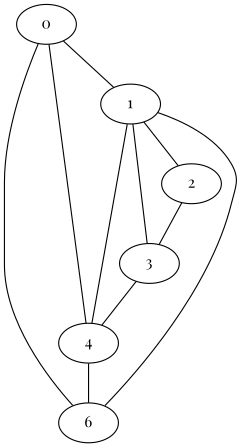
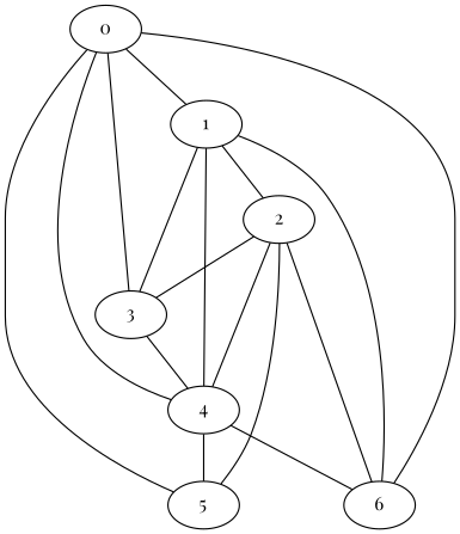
  graph {
    fontname="Playfair Display"
    node [fontname="Playfair Display"]
    edge [fontname="Playfair Display"]
    0
    1
    3
+   5
    4
    6
    2
    0 -- 1
+   0 -- 3
+   0 -- 5
    0 -- 4
    0 -- 6
    1 -- 3
    1 -- 4
    1 -- 6
    1 -- 2
    3 -- 4
+   4 -- 5
    4 -- 6
    2 -- 3
+   2 -- 5
+   2 -- 4
+   2 -- 6
  }
